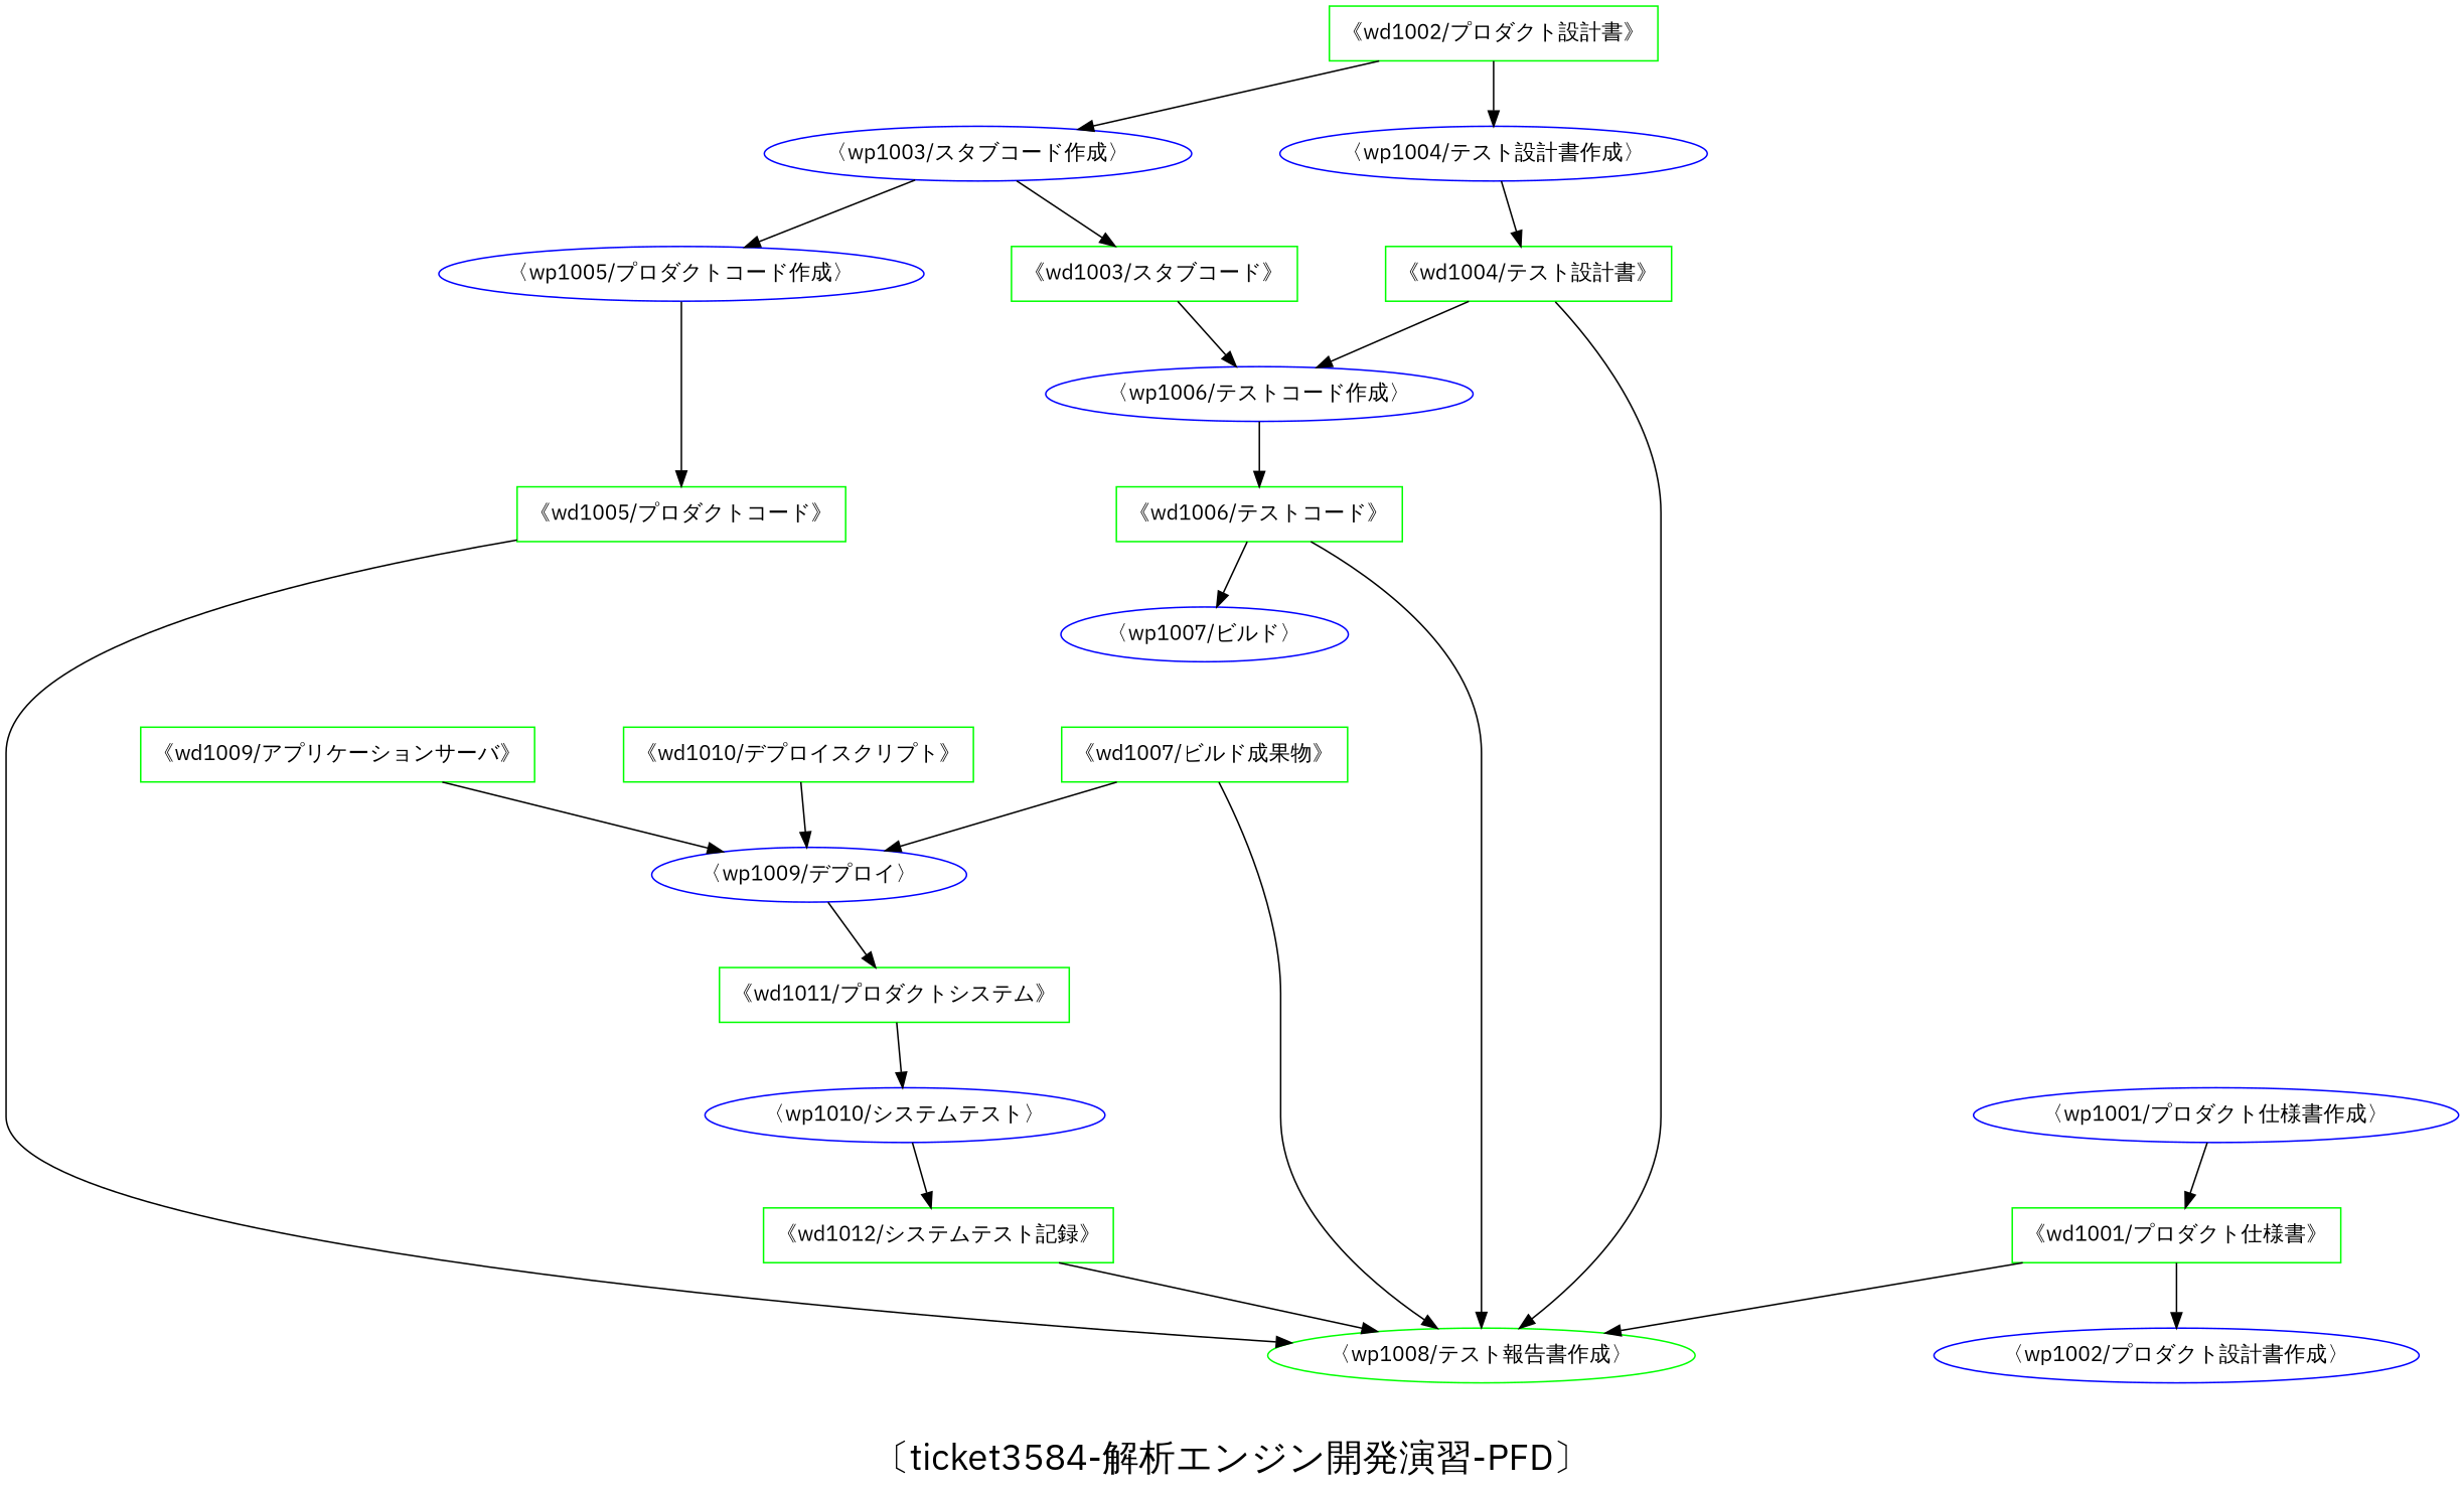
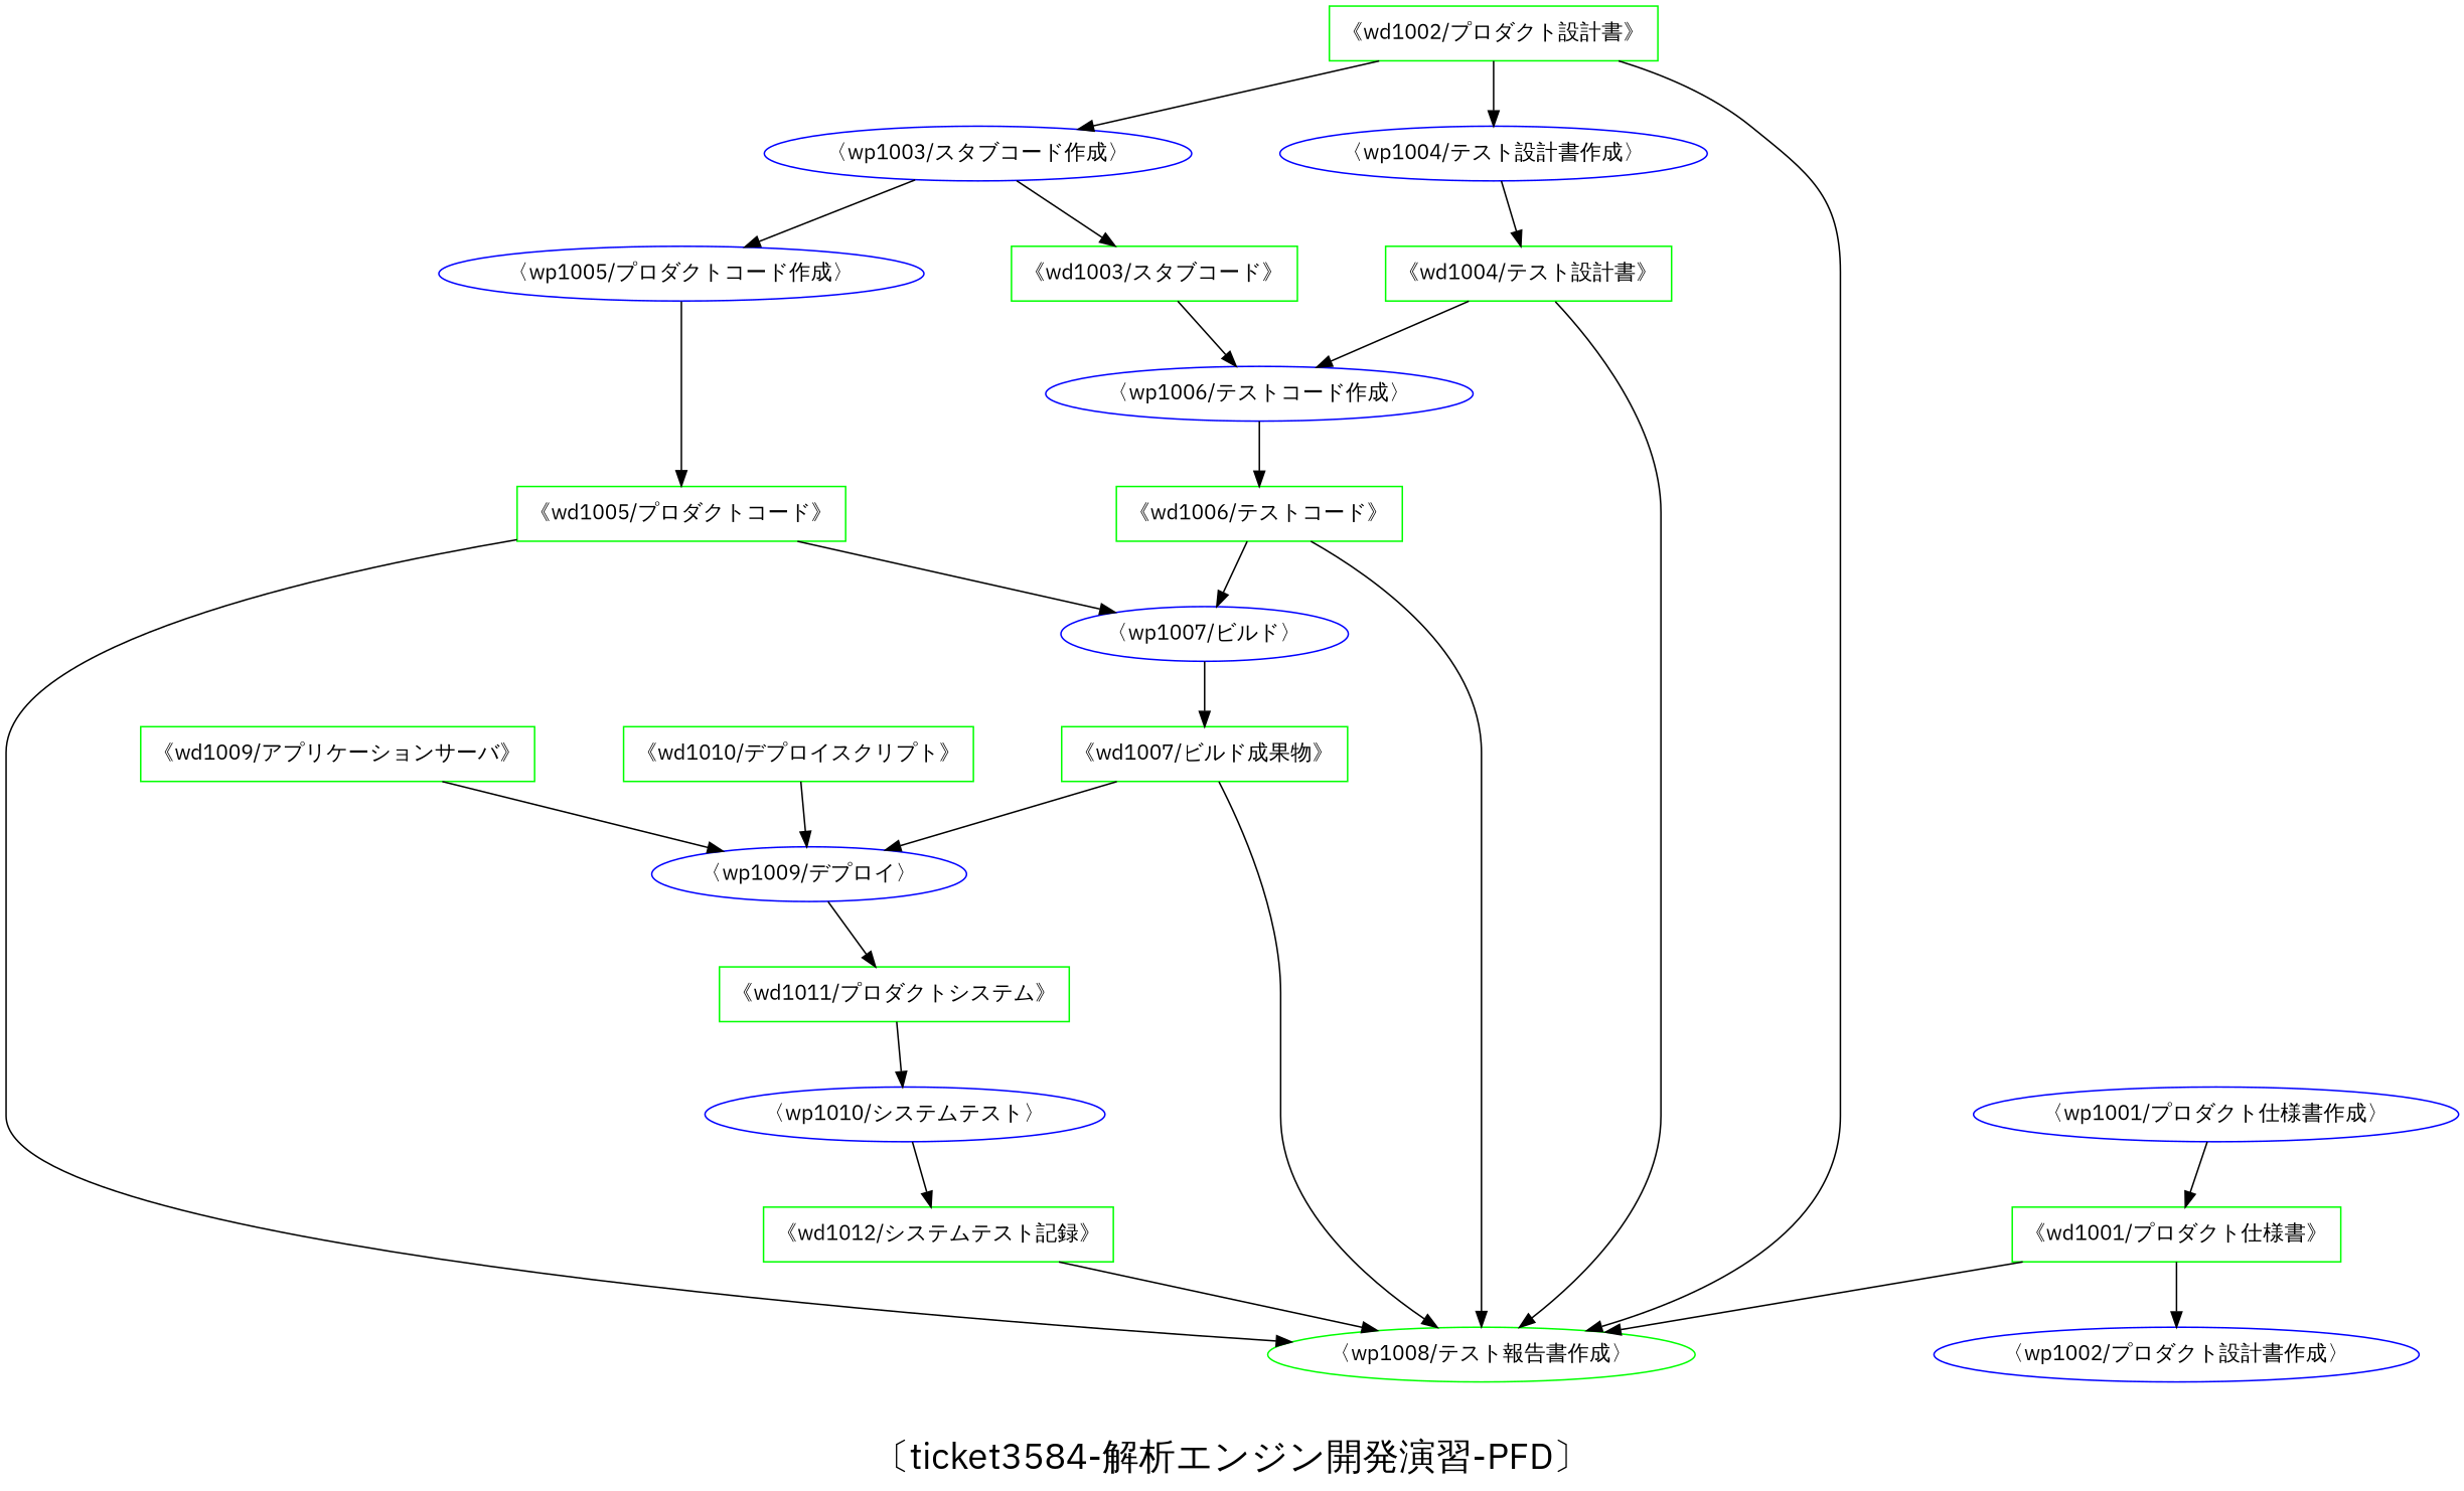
  digraph {
    concentrate=false
    fontname="IBM Plex Sans"
    fontsize=24
    label="〔ticket3584-解析エンジン開発演習-PFD〕"
    nodesep=0.8
    rankdir=TB
    ranksep=0.6
    splines=spline
    node [color=green fontname="IBM Plex Sans" shape=box]
    edge [fontname="IBM Plex Sans"]
    n1 [label="《wd1001/プロダクト仕様書》"]
    n2 [color=blue label="〈wp1002/プロダクト設計書作成〉" shape=ellipse]
    n3 [label="〈wp1008/テスト報告書作成〉" shape=ellipse]
    n4 [label="《wd1002/プロダクト設計書》"]
    n5 [color=blue label="〈wp1003/スタブコード作成〉" shape=ellipse]
    n6 [color=blue label="〈wp1004/テスト設計書作成〉" shape=ellipse]
    n7 [label="《wd1003/スタブコード》"]
    n8 [color=blue label="〈wp1005/プロダクトコード作成〉" shape=ellipse]
    n9 [label="《wd1004/テスト設計書》"]
    n10 [color=blue label="〈wp1006/テストコード作成〉" shape=ellipse]
    n11 [label="《wd1005/プロダクトコード》"]
    n12 [label="《wd1006/テストコード》"]
    n13 [color=blue label="〈wp1007/ビルド〉" shape=ellipse]
    n14 [label="《wd1007/ビルド成果物》"]
    n15 [color=blue label="〈wp1009/デプロイ〉" shape=ellipse]
    n16 [label="《wd1011/プロダクトシステム》"]
    n17 [label="《wd1009/アプリケーションサーバ》"]
    n18 [label="《wd1010/デプロイスクリプト》"]
    n19 [color=blue label="〈wp1010/システムテスト〉" shape=ellipse]
    n20 [label="《wd1012/システムテスト記録》"]
    n21 [color=blue label="〈wp1001/プロダクト仕様書作成〉" shape=ellipse]
    n1 -> n2
    n1 -> n3
+   n4 -> n3
    n4 -> n5
    n4 -> n6
    n5 -> n7
    n5 -> n8
    n6 -> n9
    n7 -> n10
    n8 -> n11
    n9 -> n3
    n9 -> n10
    n10 -> n12
    n11 -> n3
+   n11 -> n13
    n12 -> n3
    n12 -> n13
+   n13 -> n14
    n14 -> n3
    n14 -> n15
    n15 -> n16
    n16 -> n19
    n17 -> n15
    n18 -> n15
    n19 -> n20
    n20 -> n3
    n21 -> n1
  }
